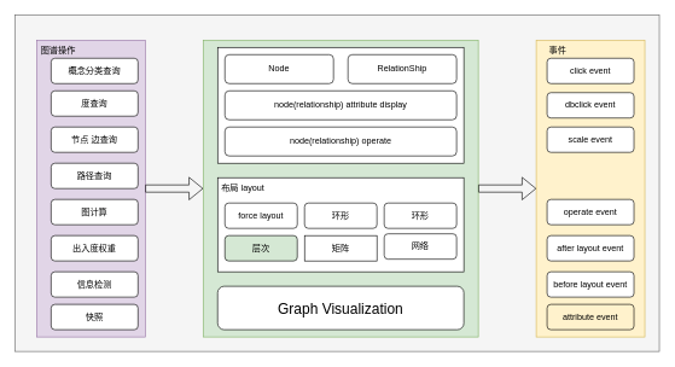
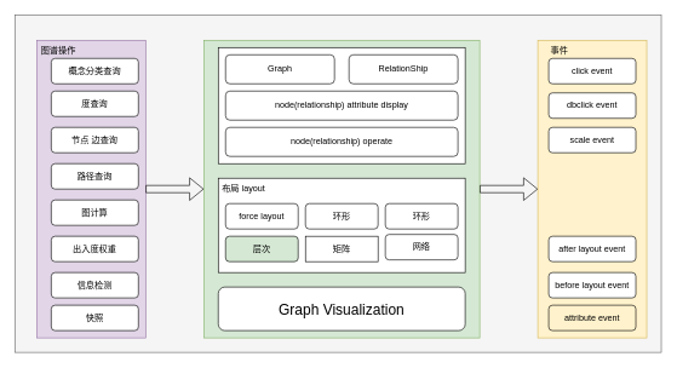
  <mxCell id="0" />
  <mxCell id="1" parent="0" />
  <mxCell id="2" value="" style="rounded=0;whiteSpace=wrap;html=1;fontSize=12;fillColor=#f5f5f5;fontColor=#333333;strokeColor=#666666;" vertex="1" parent="1"><mxGeometry x="20" y="20" width="890" height="465" as="geometry" /></mxCell>
  <mxCell id="3" value="" style="rounded=0;whiteSpace=wrap;html=1;fontSize=20;fillColor=#d5e8d4;strokeColor=#82b366;" vertex="1" parent="1"><mxGeometry x="280" y="55" width="380" height="410" as="geometry" /></mxCell>
  <mxCell id="4" value="" style="rounded=0;whiteSpace=wrap;html=1;fontSize=20;" vertex="1" parent="1"><mxGeometry x="300" y="65" width="340" height="160" as="geometry" /></mxCell>
  <mxCell id="5" value="" style="rounded=0;whiteSpace=wrap;html=1;" vertex="1" parent="1"><mxGeometry x="300" y="245" width="340" height="130" as="geometry" /></mxCell>
- <mxCell id="6" value="Node" style="rounded=1;whiteSpace=wrap;html=1;" vertex="1" parent="1"><mxGeometry x="310" y="75" width="150" height="40" as="geometry" /></mxCell>
+ <mxCell id="6" value="Graph" style="rounded=1;whiteSpace=wrap;html=1;" vertex="1" parent="1"><mxGeometry x="310" y="75" width="150" height="40" as="geometry" /></mxCell>
  <mxCell id="7" value="RelationShip" style="rounded=1;whiteSpace=wrap;html=1;" vertex="1" parent="1"><mxGeometry x="480" y="75" width="150" height="40" as="geometry" /></mxCell>
  <mxCell id="8" value="force layout" style="rounded=1;whiteSpace=wrap;html=1;" vertex="1" parent="1"><mxGeometry x="310" y="280" width="100" height="35" as="geometry" /></mxCell>
  <mxCell id="9" value="环形" style="rounded=1;whiteSpace=wrap;html=1;" vertex="1" parent="1"><mxGeometry x="420" y="280" width="100" height="35" as="geometry" /></mxCell>
  <mxCell id="10" value="环形" style="rounded=1;whiteSpace=wrap;html=1;" vertex="1" parent="1"><mxGeometry x="530" y="280" width="100" height="35" as="geometry" /></mxCell>
  <mxCell id="11" value="层次" style="rounded=1;whiteSpace=wrap;html=1;fillColor=#d5e8d4;" vertex="1" parent="1"><mxGeometry x="310" y="325" width="100" height="35" as="geometry" /></mxCell>
  <mxCell id="12" value="矩阵" style="whiteSpace=wrap;html=1;rounded=0;" vertex="1" parent="1"><mxGeometry x="420" y="325" width="100" height="35" as="geometry" /></mxCell>
  <mxCell id="13" value="网络" style="rounded=1;whiteSpace=wrap;html=1;" vertex="1" parent="1"><mxGeometry x="530" y="322.5" width="100" height="35" as="geometry" /></mxCell>
  <mxCell id="14" value="布局 layout" style="text;html=1;strokeColor=none;fillColor=none;align=center;verticalAlign=middle;whiteSpace=wrap;rounded=0;" vertex="1" parent="1"><mxGeometry x="300" y="245" width="70" height="30" as="geometry" /></mxCell>
  <mxCell id="15" value="&lt;font style=&quot;font-size: 20px;&quot;&gt;Graph Visualization&lt;/font&gt;" style="rounded=1;whiteSpace=wrap;html=1;" vertex="1" parent="1"><mxGeometry x="300" y="395" width="340" height="60" as="geometry" /></mxCell>
  <mxCell id="16" value="node(relationship) attribute display" style="rounded=1;whiteSpace=wrap;html=1;" vertex="1" parent="1"><mxGeometry x="310" y="125" width="320" height="40" as="geometry" /></mxCell>
  <mxCell id="17" value="node(relationship) operate" style="rounded=1;whiteSpace=wrap;html=1;" vertex="1" parent="1"><mxGeometry x="310" y="175" width="320" height="40" as="geometry" /></mxCell>
  <mxCell id="18" value="" style="rounded=0;whiteSpace=wrap;html=1;fontSize=20;fillColor=#e1d5e7;strokeColor=#9673a6;" vertex="1" parent="1"><mxGeometry x="50" y="55" width="150" height="410" as="geometry" /></mxCell>
  <mxCell id="19" value="概念分类查询" style="rounded=1;whiteSpace=wrap;html=1;" vertex="1" parent="1"><mxGeometry x="70" y="80" width="120" height="35" as="geometry" /></mxCell>
  <mxCell id="20" value="度查询" style="rounded=1;whiteSpace=wrap;html=1;" vertex="1" parent="1"><mxGeometry x="70" y="125" width="120" height="35" as="geometry" /></mxCell>
  <mxCell id="21" value="节点 边查询" style="rounded=1;whiteSpace=wrap;html=1;" vertex="1" parent="1"><mxGeometry x="70" y="175" width="120" height="35" as="geometry" /></mxCell>
  <mxCell id="22" value="路径查询" style="rounded=1;whiteSpace=wrap;html=1;" vertex="1" parent="1"><mxGeometry x="70" y="225" width="120" height="35" as="geometry" /></mxCell>
  <mxCell id="23" value="图计算" style="rounded=1;whiteSpace=wrap;html=1;" vertex="1" parent="1"><mxGeometry x="70" y="275" width="120" height="35" as="geometry" /></mxCell>
  <mxCell id="24" value="出入度权重" style="rounded=1;whiteSpace=wrap;html=1;" vertex="1" parent="1"><mxGeometry x="70" y="325" width="120" height="35" as="geometry" /></mxCell>
  <mxCell id="25" value="信息检测" style="rounded=1;whiteSpace=wrap;html=1;" vertex="1" parent="1"><mxGeometry x="70" y="375" width="120" height="35" as="geometry" /></mxCell>
  <mxCell id="26" value="快照" style="rounded=1;whiteSpace=wrap;html=1;" vertex="1" parent="1"><mxGeometry x="70" y="420" width="120" height="35" as="geometry" /></mxCell>
  <mxCell id="27" value="&lt;span style=&quot;font-size: 12px;&quot;&gt;图谱操作&lt;/span&gt;" style="text;html=1;strokeColor=none;fillColor=none;align=center;verticalAlign=middle;whiteSpace=wrap;rounded=0;fontSize=20;" vertex="1" parent="1"><mxGeometry x="50" y="55" width="60" height="20" as="geometry" /></mxCell>
  <mxCell id="28" value="" style="shape=flexArrow;endArrow=classic;html=1;rounded=0;fontSize=12;exitX=1;exitY=0.5;exitDx=0;exitDy=0;entryX=0;entryY=0.5;entryDx=0;entryDy=0;" edge="1" parent="1" source="18" target="3"><mxGeometry width="50" height="50" relative="1" as="geometry"><mxPoint x="70" y="295" as="sourcePoint" /><mxPoint x="120" y="245" as="targetPoint" /></mxGeometry></mxCell>
  <mxCell id="29" value="" style="rounded=0;whiteSpace=wrap;html=1;fontSize=20;fillColor=#fff2cc;strokeColor=#d6b656;" vertex="1" parent="1"><mxGeometry x="740" y="55" width="150" height="410" as="geometry" /></mxCell>
  <mxCell id="30" value="" style="shape=flexArrow;endArrow=classic;html=1;rounded=0;fontSize=12;exitX=1;exitY=0.5;exitDx=0;exitDy=0;entryX=0;entryY=0.5;entryDx=0;entryDy=0;" edge="1" parent="1"><mxGeometry width="50" height="50" relative="1" as="geometry"><mxPoint x="660" y="260" as="sourcePoint" /><mxPoint x="740" y="260" as="targetPoint" /></mxGeometry></mxCell>
  <mxCell id="31" value="&lt;span style=&quot;font-size: 12px;&quot;&gt;事件&lt;/span&gt;" style="text;html=1;strokeColor=none;fillColor=none;align=center;verticalAlign=middle;whiteSpace=wrap;rounded=0;fontSize=20;" vertex="1" parent="1"><mxGeometry x="740" y="55" width="60" height="20" as="geometry" /></mxCell>
  <mxCell id="32" value="click event" style="rounded=1;whiteSpace=wrap;html=1;" vertex="1" parent="1"><mxGeometry x="755" y="80" width="120" height="35" as="geometry" /></mxCell>
- <mxCell id="33" value="operate event" style="rounded=1;whiteSpace=wrap;html=1;" vertex="1" parent="1"><mxGeometry x="755" y="275" width="120" height="35" as="geometry" /></mxCell>
  <mxCell id="34" value="before layout event" style="rounded=1;whiteSpace=wrap;html=1;" vertex="1" parent="1"><mxGeometry x="755" y="375" width="120" height="35" as="geometry" /></mxCell>
  <mxCell id="35" value="after layout event" style="rounded=1;whiteSpace=wrap;html=1;" vertex="1" parent="1"><mxGeometry x="755" y="325" width="120" height="35" as="geometry" /></mxCell>
  <mxCell id="36" value="dbclick event" style="rounded=1;whiteSpace=wrap;html=1;" vertex="1" parent="1"><mxGeometry x="755" y="127.5" width="120" height="35" as="geometry" /></mxCell>
  <mxCell id="37" value="scale event" style="rounded=1;whiteSpace=wrap;html=1;" vertex="1" parent="1"><mxGeometry x="755" y="175" width="120" height="35" as="geometry" /></mxCell>
  <mxCell id="38" value="attribute event" style="rounded=1;whiteSpace=wrap;html=1;fillColor=#fff2cc;" vertex="1" parent="1"><mxGeometry x="755" y="420" width="120" height="35" as="geometry" /></mxCell>
